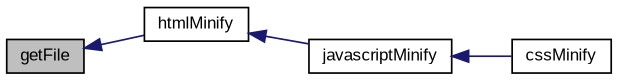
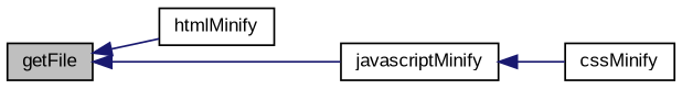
  digraph {
    fontname="Liberation Sans"
    rankdir=LR
    node [color=black fillcolor=white fontname="Liberation Sans" fontsize=10 shape=record style=filled]
    edge [color=midnightblue dir=back fontname="Liberation Sans" fontsize=10 labelfontname=Helvetica labelfontsize=10 style=solid]
    n1 [fillcolor=grey75 fontcolor=black height=0.2 label=getFile width=0.4]
    n2 [height=0.2 label=htmlMinify width=0.4]
    n3 [height=0.2 label=javascriptMinify width=0.4]
    n4 [height=0.2 label=cssMinify width=0.4]
    n1 -> n2
-   n2 -> n3
+   n1 -> n3
    n3 -> n4
  }
